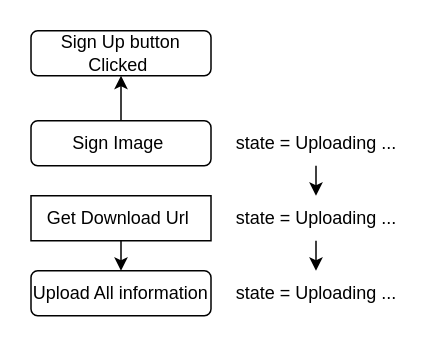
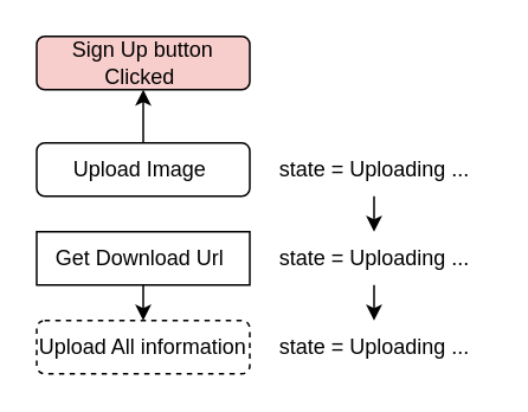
  <mxCell id="0" />
  <mxCell id="1" parent="0" />
  <mxCell id="2" value="" style="edgeStyle=none;html=1;" edge="1" parent="1" source="3" target="12"><mxGeometry relative="1" as="geometry" /></mxCell>
- <mxCell id="3" value="Sign Image&amp;nbsp;" style="rounded=1;whiteSpace=wrap;html=1;" vertex="1" parent="1"><mxGeometry x="20" y="80" width="120" height="30" as="geometry" /></mxCell>
+ <mxCell id="3" value="Upload Image&amp;nbsp;" style="rounded=1;whiteSpace=wrap;html=1;" vertex="1" parent="1"><mxGeometry x="20" y="80" width="120" height="30" as="geometry" /></mxCell>
  <mxCell id="4" value="" style="edgeStyle=none;html=1;" edge="1" parent="1" source="5" target="6"><mxGeometry relative="1" as="geometry" /></mxCell>
  <mxCell id="5" value="Get Download Url&amp;nbsp;" style="whiteSpace=wrap;html=1;rounded=0;" vertex="1" parent="1"><mxGeometry x="20" y="130" width="120" height="30" as="geometry" /></mxCell>
- <mxCell id="6" value="Upload All information" style="rounded=1;whiteSpace=wrap;html=1;" vertex="1" parent="1"><mxGeometry x="20" y="180" width="120" height="30" as="geometry" /></mxCell>
+ <mxCell id="6" value="Upload All information" style="rounded=1;whiteSpace=wrap;html=1;dashed=1;" vertex="1" parent="1"><mxGeometry x="20" y="180" width="120" height="30" as="geometry" /></mxCell>
  <mxCell id="7" value="" style="edgeStyle=none;html=1;" edge="1" parent="1" source="8" target="10"><mxGeometry relative="1" as="geometry" /></mxCell>
  <mxCell id="8" value="state = Uploading ..." style="text;html=1;align=center;verticalAlign=middle;resizable=0;points=[];autosize=1;strokeColor=none;fillColor=none;" vertex="1" parent="1"><mxGeometry x="145" y="80" width="130" height="30" as="geometry" /></mxCell>
  <mxCell id="9" value="" style="edgeStyle=none;html=1;" edge="1" parent="1" source="10" target="11"><mxGeometry relative="1" as="geometry" /></mxCell>
  <mxCell id="10" value="state = Uploading ..." style="text;html=1;align=center;verticalAlign=middle;resizable=0;points=[];autosize=1;strokeColor=none;fillColor=none;" vertex="1" parent="1"><mxGeometry x="145" y="130" width="130" height="30" as="geometry" /></mxCell>
  <mxCell id="11" value="state = Uploading ..." style="text;html=1;align=center;verticalAlign=middle;resizable=0;points=[];autosize=1;strokeColor=none;fillColor=none;" vertex="1" parent="1"><mxGeometry x="145" y="180" width="130" height="30" as="geometry" /></mxCell>
- <mxCell id="12" value="Sign Up button Clicked&amp;nbsp;" style="rounded=1;whiteSpace=wrap;html=1;" vertex="1" parent="1"><mxGeometry x="20" y="20" width="120" height="30" as="geometry" /></mxCell>
+ <mxCell id="12" value="Sign Up button Clicked&amp;nbsp;" style="rounded=1;whiteSpace=wrap;html=1;fillColor=#f8cecc;" vertex="1" parent="1"><mxGeometry x="20" y="20" width="120" height="30" as="geometry" /></mxCell>
